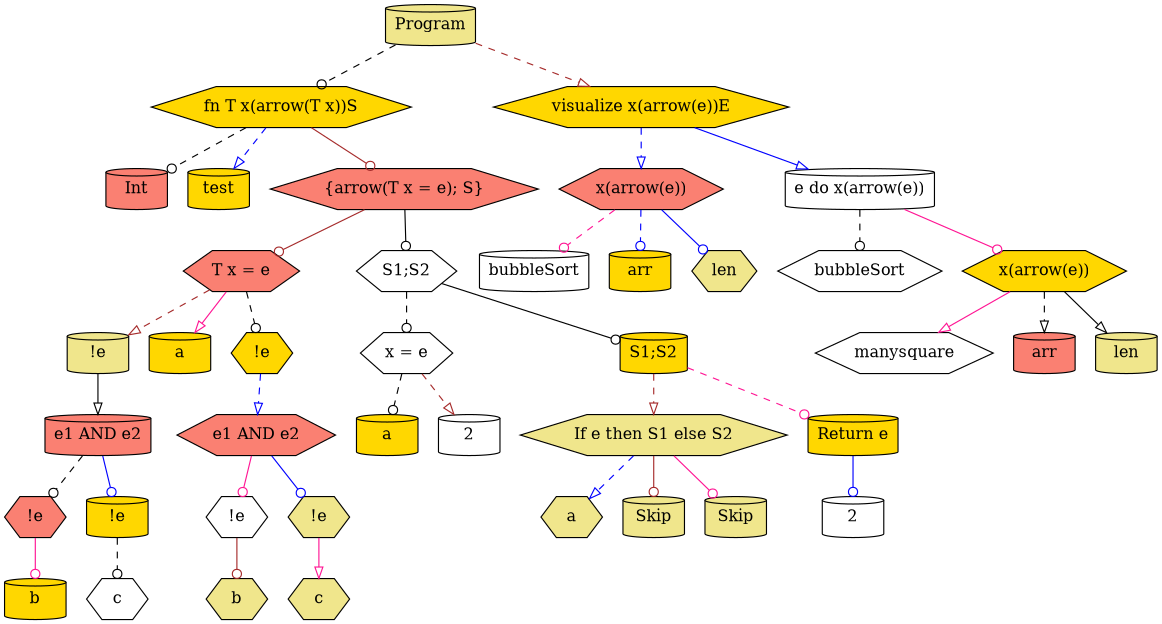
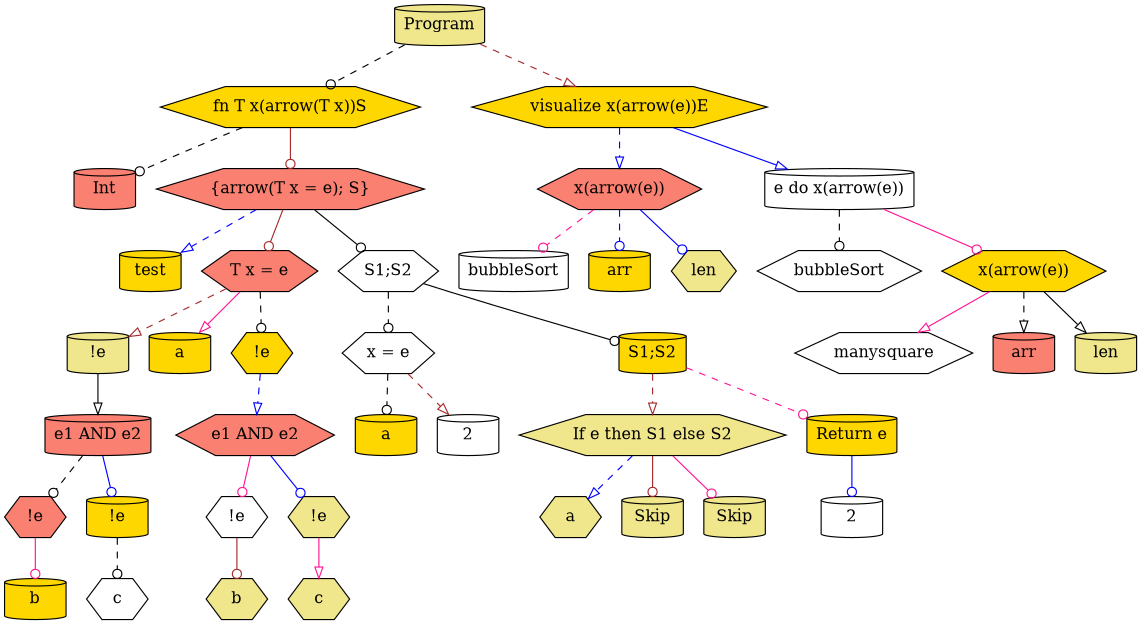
  digraph {
    node [fillcolor=gold shape=hexagon style=filled]
    edge [arrowhead=odot color=black style=dashed]
    n1 [fillcolor=khaki label=Program shape=cylinder]
    n2 [label="fn T x(arrow(T x))S"]
    n3 [label="visualize x(arrow(e))E"]
    n4 [fillcolor=salmon label=Int shape=cylinder]
    n5 [label=test shape=cylinder]
    n6 [fillcolor=salmon label="{arrow(T x = e); S}"]
    n7 [fillcolor=salmon label="x(arrow(e))"]
    n8 [fillcolor=white label="e do x(arrow(e))" shape=cylinder]
    n9 [fillcolor=salmon label="T x = e"]
    n10 [fillcolor=white label="S1;S2"]
    n11 [fillcolor=khaki label="!e" shape=cylinder]
    n12 [label=a shape=cylinder]
    n13 [label="!e"]
    n14 [fillcolor=white label="x = e"]
    n15 [label="S1;S2" shape=cylinder]
    n16 [fillcolor=salmon label="e1 AND e2" shape=cylinder]
    n17 [fillcolor=salmon label="e1 AND e2"]
    n18 [fillcolor=salmon label="!e"]
    n19 [label="!e" shape=cylinder]
    n20 [label=b shape=cylinder]
    n21 [fillcolor=white label=c]
    n22 [fillcolor=white label="!e"]
    n23 [fillcolor=khaki label="!e"]
    n24 [fillcolor=khaki label=b]
    n25 [fillcolor=khaki label=c]
    n26 [label=a shape=cylinder]
    n27 [fillcolor=white label=2 shape=cylinder]
    n28 [fillcolor=khaki label="If e then S1 else S2"]
    n29 [label="Return e" shape=cylinder]
    n30 [fillcolor=khaki label=a]
    n31 [fillcolor=khaki label=Skip shape=cylinder]
    n32 [fillcolor=khaki label=Skip shape=cylinder]
    n33 [fillcolor=white label=2 shape=cylinder]
    n34 [fillcolor=white label=bubbleSort shape=cylinder]
    n35 [label=arr shape=cylinder]
    n36 [fillcolor=khaki label=len]
    n37 [fillcolor=white label=bubbleSort]
    n38 [label="x(arrow(e))"]
    n39 [fillcolor=white label=manysquare]
    n40 [fillcolor=salmon label=arr shape=cylinder]
    n41 [fillcolor=khaki label=len shape=cylinder]
    n1 -> n2
    n1 -> n3 [arrowhead=onormal color=brown]
    n2 -> n4
-   n2 -> n5 [arrowhead=onormal color=blue]
+   n6 -> n5 [arrowhead=onormal color=blue]
    n2 -> n6 [color=brown style=solid]
    n3 -> n7 [arrowhead=onormal color=blue]
    n3 -> n8 [arrowhead=onormal color=blue style=solid]
    n6 -> n9 [color=brown style=solid]
    n6 -> n10 [style=solid]
    n7 -> n34 [color=deeppink]
    n7 -> n35 [color=blue]
    n7 -> n36 [color=blue style=solid]
    n8 -> n37
    n8 -> n38 [color=deeppink style=solid]
    n9 -> n11 [arrowhead=onormal color=brown]
    n9 -> n12 [arrowhead=onormal color=deeppink style=solid]
    n9 -> n13
    n10 -> n14
    n10 -> n15 [style=solid]
    n11 -> n16 [arrowhead=onormal style=solid]
    n13 -> n17 [arrowhead=onormal color=blue]
    n14 -> n26
    n14 -> n27 [arrowhead=onormal color=brown]
    n15 -> n28 [arrowhead=onormal color=brown]
    n15 -> n29 [color=deeppink]
    n16 -> n18
    n16 -> n19 [color=blue style=solid]
    n17 -> n22 [color=deeppink style=solid]
    n17 -> n23 [color=blue style=solid]
    n18 -> n20 [color=deeppink style=solid]
    n19 -> n21
    n22 -> n24 [color=brown style=solid]
    n23 -> n25 [arrowhead=onormal color=deeppink style=solid]
    n28 -> n30 [arrowhead=onormal color=blue]
    n28 -> n31 [color=brown style=solid]
    n28 -> n32 [color=deeppink style=solid]
    n29 -> n33 [color=blue style=solid]
    n38 -> n39 [arrowhead=onormal color=deeppink style=solid]
    n38 -> n40 [arrowhead=onormal]
    n38 -> n41 [arrowhead=onormal style=solid]
  }
